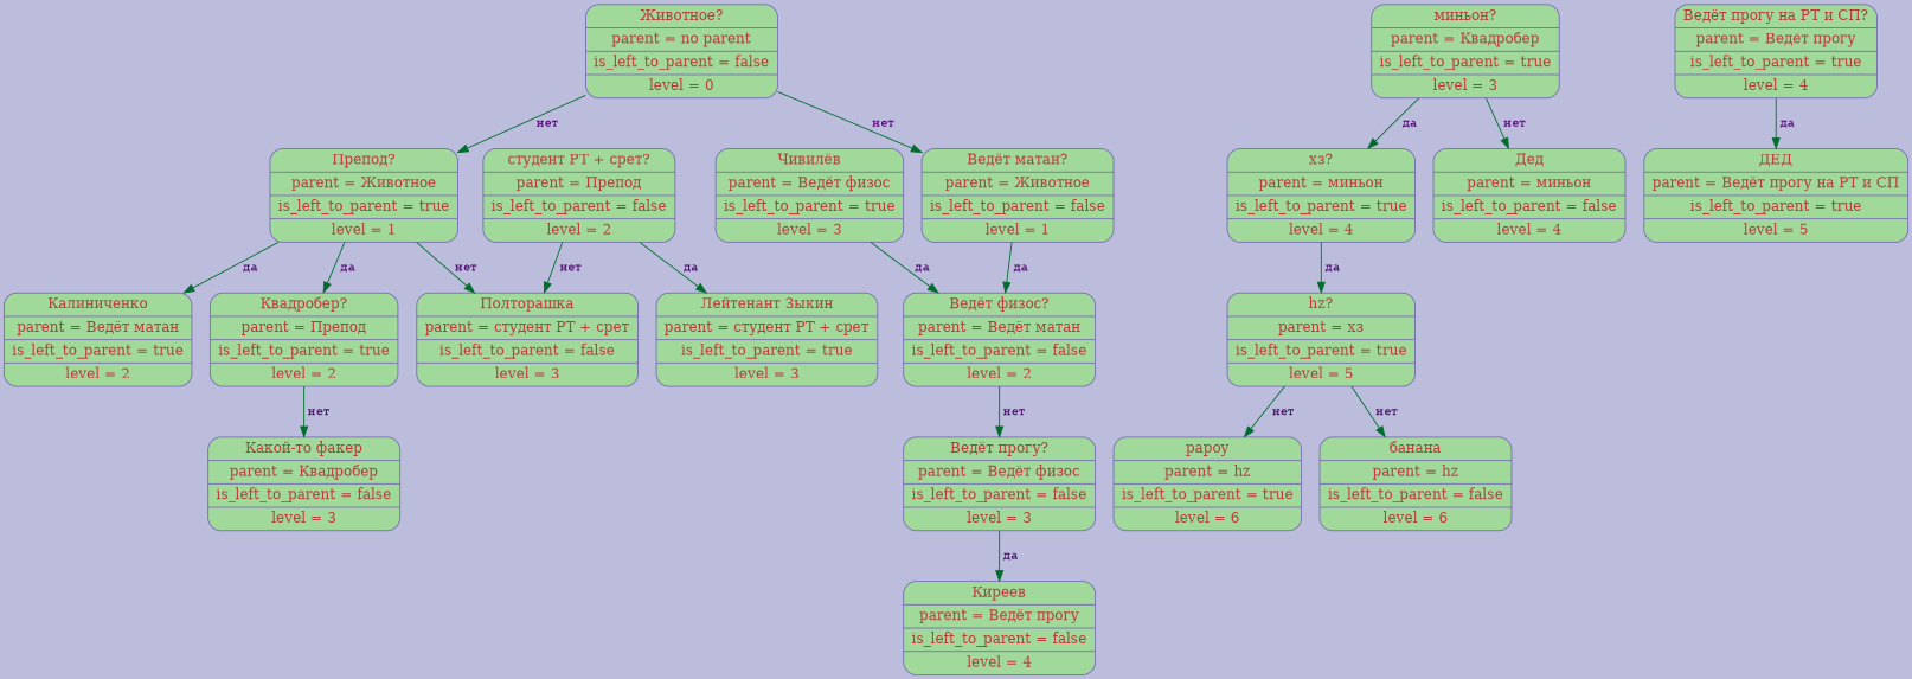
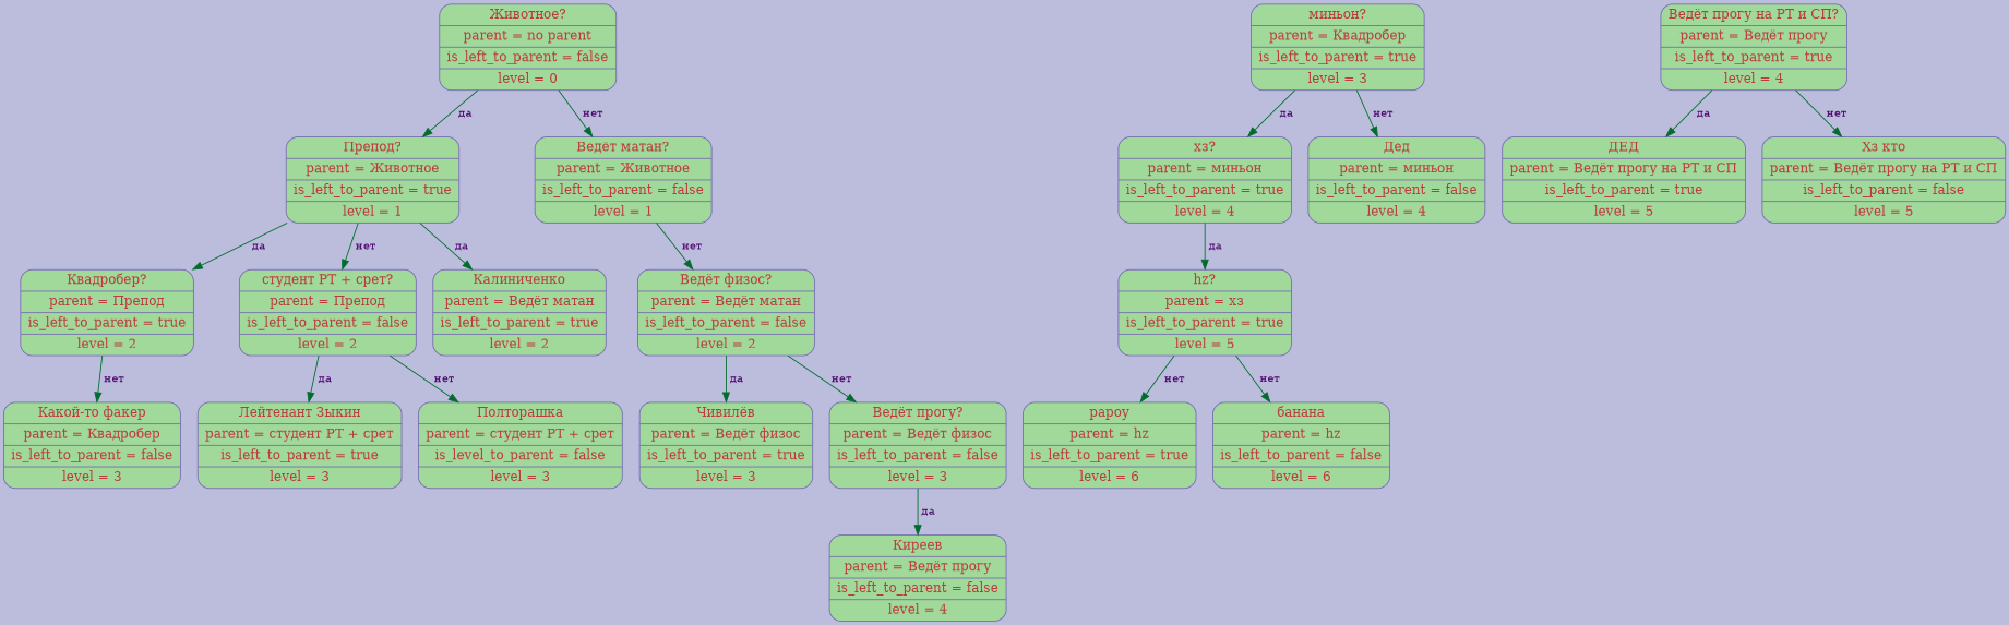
  digraph {
    bgcolor="#bcbddc"
    fontname="DejaVu Serif"
    rankdir=HR
    node [color="#756bb1" fillcolor="#a1d99b" fontcolor="#ba3d3d" fontname="DejaVu Serif" fontsize=14 shape=Mrecord style=filled]
    edge [color="#006d2c" fontcolor="#49006a" fontname="DejaVu Serif" fontsize=12 penwidth=1]
    n1 [label="{Животное? | parent = no parent | is_left_to_parent = false | level = 0}"]
    n2 [label="{Препод? | parent = Животное | is_left_to_parent = true | level = 1}"]
    n3 [label="{Ведёт матан? | parent = Животное | is_left_to_parent = false | level = 1}"]
    n4 [label="{Квадробер? | parent = Препод | is_left_to_parent = true | level = 2}"]
    n5 [label="{студент РТ + срет? | parent = Препод | is_left_to_parent = false | level = 2}"]
    n6 [label="{Калиниченко | parent = Ведёт матан | is_left_to_parent = true | level = 2}"]
    n7 [label="{Ведёт физос? | parent = Ведёт матан | is_left_to_parent = false | level = 2}"]
    n8 [label="{Какой-то факер | parent = Квадробер | is_left_to_parent = false | level = 3}"]
    n9 [label="{Лейтенант Зыкин | parent = студент РТ + срет | is_left_to_parent = true | level = 3}"]
-   n10 [label="{Полторашка | parent = студент РТ + срет | is_left_to_parent = false | level = 3}"]
+   n10 [label="{Полторашка | parent = студент РТ + срет | is_level_to_parent = false | level = 3}"]
    n11 [label="{миньон? | parent = Квадробер | is_left_to_parent = true | level = 3}"]
    n12 [label="{хз? | parent = миньон | is_left_to_parent = true | level = 4}"]
    n13 [label="{Дед | parent = миньон | is_left_to_parent = false | level = 4}"]
    n14 [label="{hz? | parent = хз | is_left_to_parent = true | level = 5}"]
    n15 [label="{papoy | parent = hz | is_left_to_parent = true | level = 6}"]
    n16 [label="{банана | parent = hz | is_left_to_parent = false | level = 6}"]
    n17 [label="{Чивилёв | parent = Ведёт физос | is_left_to_parent = true | level = 3}"]
    n18 [label="{Ведёт прогу? | parent = Ведёт физос | is_left_to_parent = false | level = 3}"]
    n19 [label="{Киреев | parent = Ведёт прогу | is_left_to_parent = false | level = 4}"]
    n20 [label="{Ведёт прогу на РТ и СП? | parent = Ведёт прогу | is_left_to_parent = true | level = 4}"]
    n21 [label="{ДЕД | parent = Ведёт прогу на РТ и СП | is_left_to_parent = true | level = 5}"]
-   n1 -> n2 [label=" нет "]
+   n22 [label="{Хз кто | parent = Ведёт прогу на РТ и СП | is_left_to_parent = false | level = 5}"]
+   n1 -> n2 [label=" да "]
    n1 -> n3 [label=" нет "]
    n2 -> n4 [label=" да "]
-   n2 -> n10 [label=" нет "]
+   n2 -> n5 [label=" нет "]
    n2 -> n6 [label=" да "]
-   n3 -> n7 [label=" да "]
+   n3 -> n7 [label=" нет "]
    n4 -> n8 [label=" нет "]
    n5 -> n9 [label=" да "]
    n5 -> n10 [label=" нет "]
-   n17 -> n7 [label=" да "]
+   n7 -> n17 [label=" да "]
    n7 -> n18 [label=" нет "]
    n11 -> n12 [label=" да "]
    n11 -> n13 [label=" нет "]
    n12 -> n14 [label=" да "]
    n14 -> n15 [label=" нет "]
    n14 -> n16 [label=" нет "]
    n18 -> n19 [label=" да "]
    n20 -> n21 [label=" да "]
+   n20 -> n22 [label=" нет "]
  }
